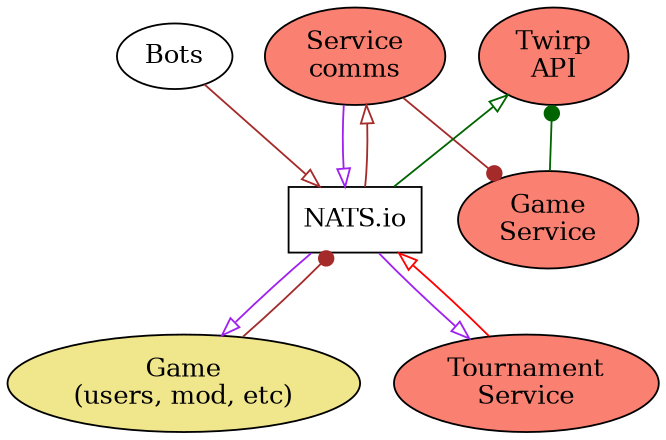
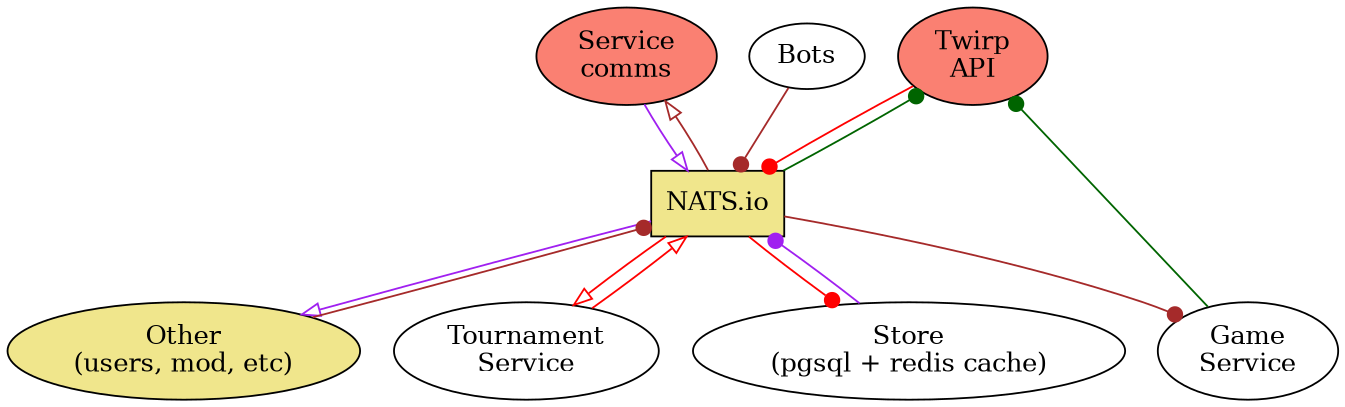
  digraph {
    rankdir=TB
    node [fillcolor=salmon style=filled]
    edge [arrowhead=dot color=purple]
    n1 [label="Twirp\nAPI"]
    n2 [label="Service\ncomms"]
-   n3 [fillcolor=white label="NATS.io" shape=box]
-   n4 [fillcolor=khaki label="Game\n(users, mod, etc)"]
-   n5 [label="Tournament\nService"]
-   n7 [label="Game\nService"]
+   n3 [fillcolor=khaki label="NATS.io" shape=box]
+   n4 [fillcolor=khaki label="Other\n(users, mod, etc)"]
+   n5 [fillcolor=white label="Tournament\nService"]
+   n6 [fillcolor=white label="Store\n(pgsql + redis cache)"]
+   n7 [fillcolor=white label="Game\nService"]
    n8 [fillcolor=white label=Bots]
    subgraph sub_1 {
      rank=same
      n1
      n2
    }
+   n1 -> n3 [color=red]
    n2 -> n3 [arrowhead=onormal]
-   n3 -> n1 [arrowhead=onormal color=darkgreen]
+   n3 -> n1 [color=darkgreen]
    n3 -> n2 [arrowhead=onormal color=brown]
    n3 -> n4 [arrowhead=onormal]
-   n3 -> n5 [arrowhead=onormal]
-   n2 -> n7 [color=brown]
+   n3 -> n5 [arrowhead=onormal color=red]
+   n3 -> n6 [color=red]
+   n3 -> n7 [color=brown]
    n4 -> n3 [color=brown]
    n5 -> n3 [arrowhead=onormal color=red]
+   n6 -> n3
    n7 -> n1 [color=darkgreen]
-   n8 -> n3 [arrowhead=onormal color=brown]
+   n8 -> n3 [color=brown]
  }
